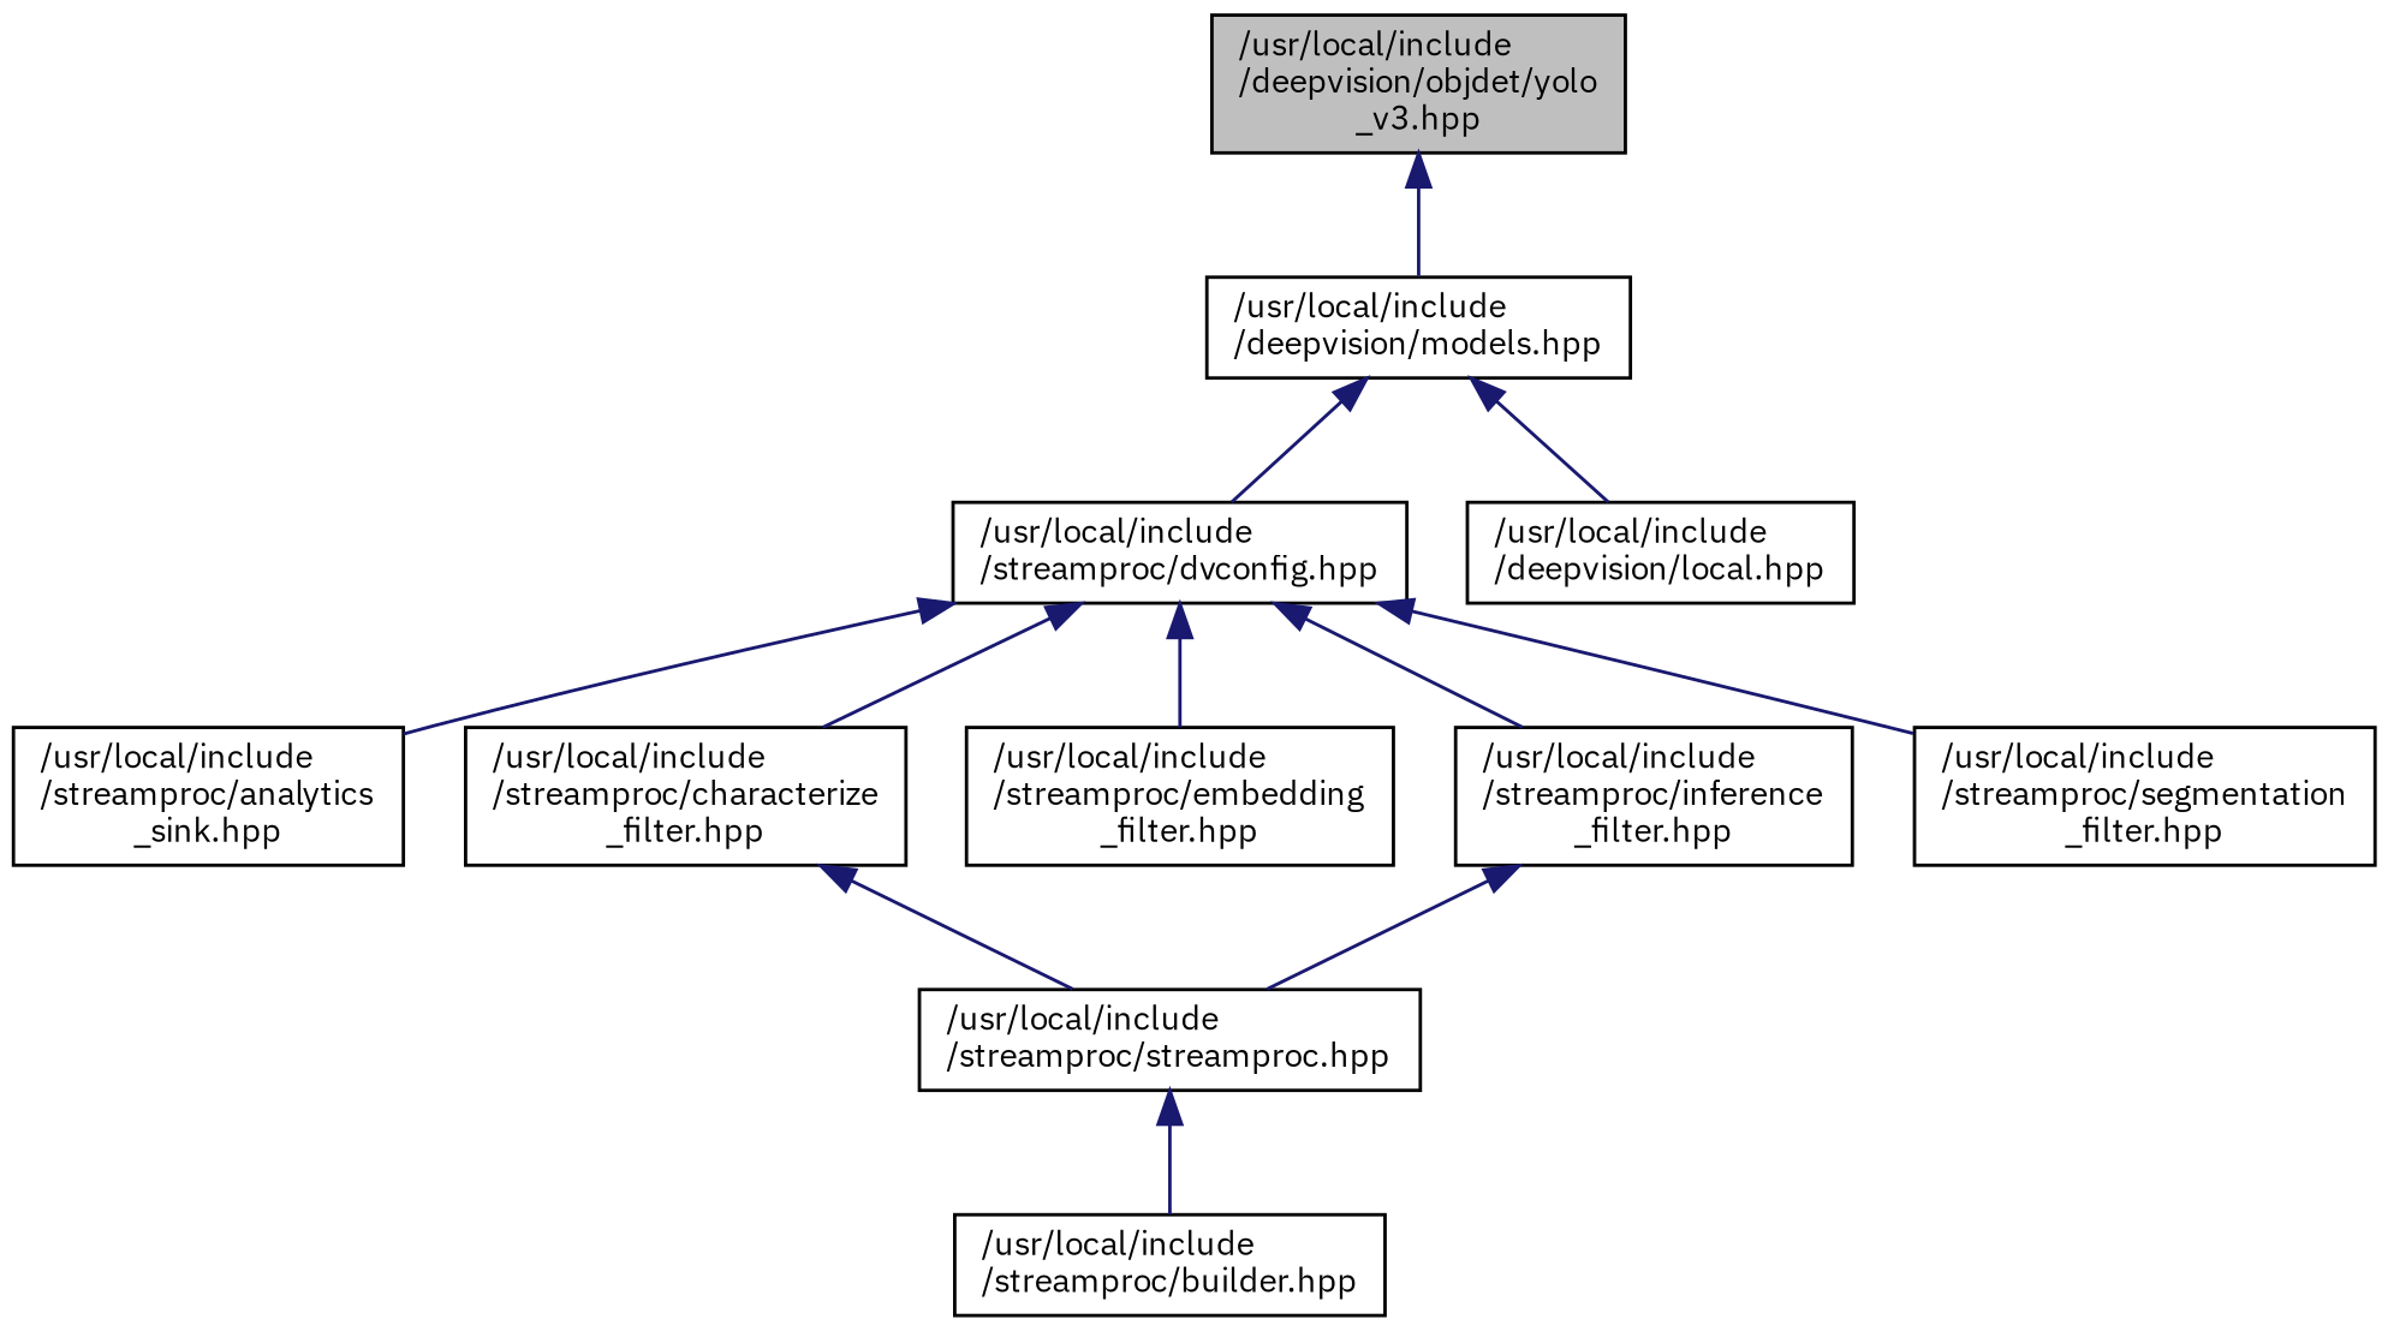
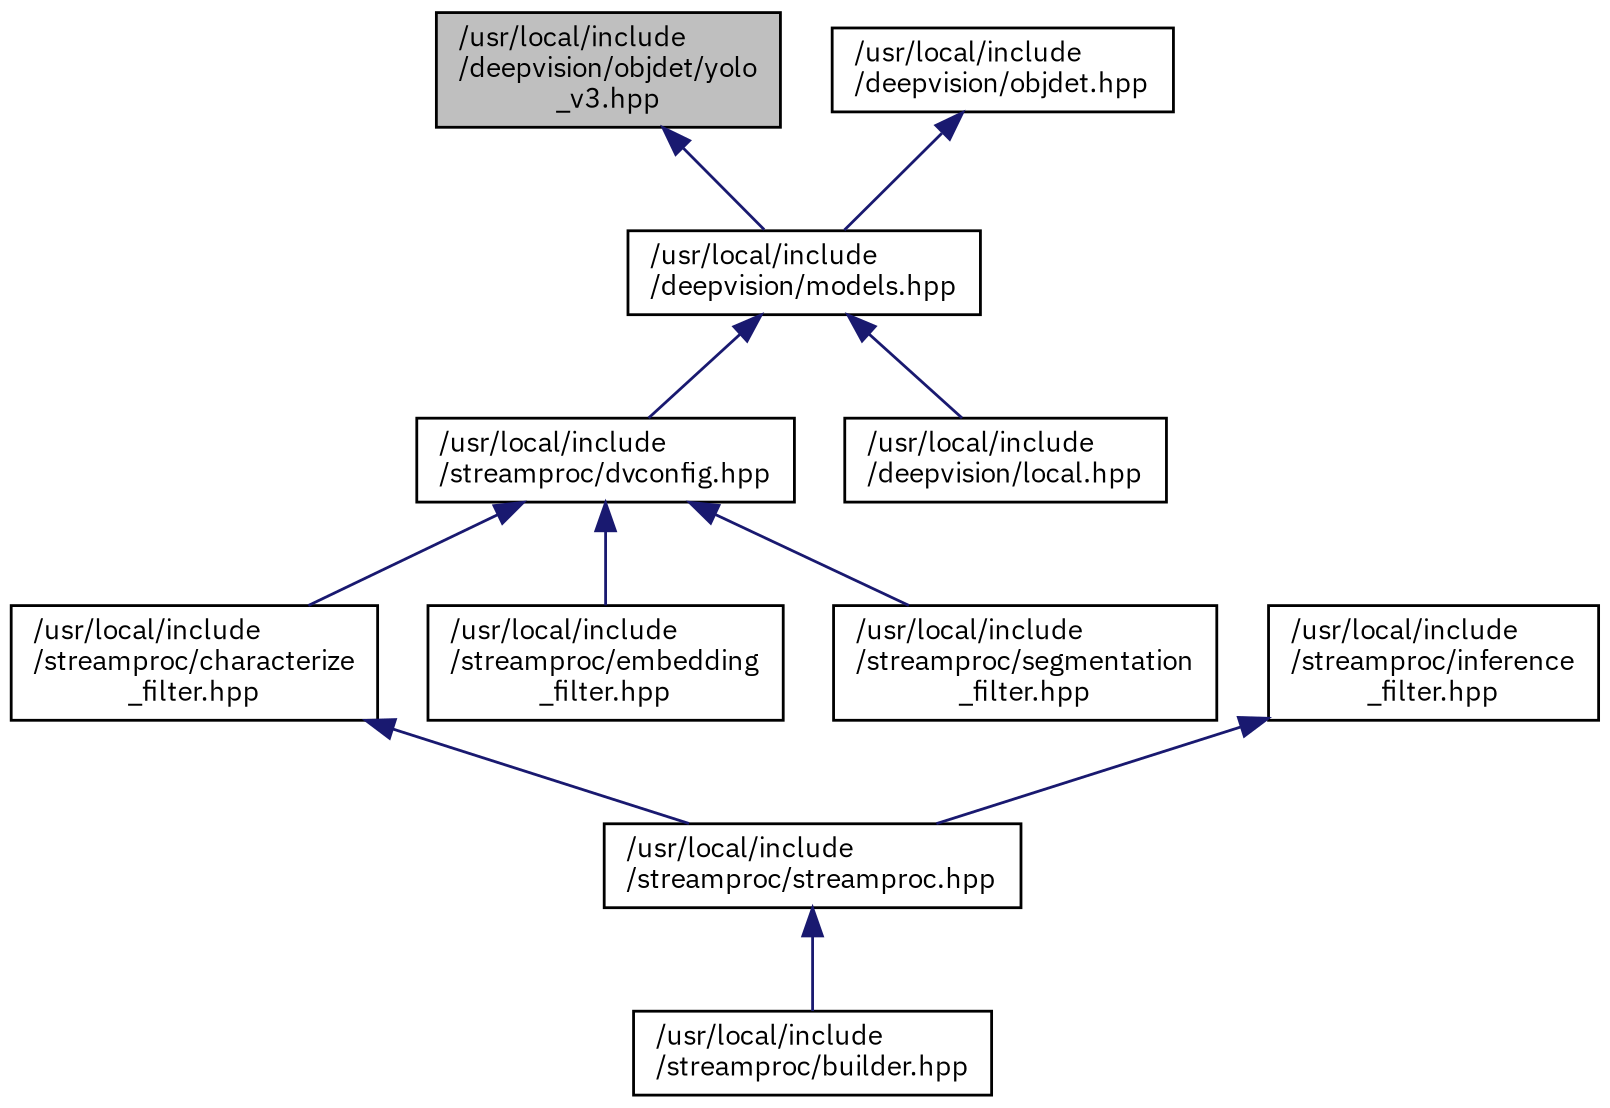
  digraph {
    fontname="IBM Plex Sans"
    node [color=black fillcolor=white fontname="IBM Plex Sans" fontsize=10 shape=record style=filled]
    edge [color=midnightblue dir=back fontname="IBM Plex Sans" fontsize=10 labelfontname=Helvetica labelfontsize=10 style=solid]
    n1 [fillcolor=grey75 fontcolor=black height=0.2 label="/usr/local/include\l/deepvision/objdet/yolo\l_v3.hpp" width=0.4]
    n2 [height=0.2 label="/usr/local/include\l/deepvision/models.hpp" width=0.4]
+   n3 [height=0.2 label="/usr/local/include\l/deepvision/objdet.hpp" width=0.4]
    n4 [height=0.2 label="/usr/local/include\l/streamproc/dvconfig.hpp" width=0.4]
    n5 [height=0.2 label="/usr/local/include\l/deepvision/local.hpp" width=0.4]
-   n6 [height=0.2 label="/usr/local/include\l/streamproc/analytics\l_sink.hpp" width=0.4]
    n7 [height=0.2 label="/usr/local/include\l/streamproc/characterize\l_filter.hpp" width=0.4]
    n8 [height=0.2 label="/usr/local/include\l/streamproc/embedding\l_filter.hpp" width=0.4]
    n9 [height=0.2 label="/usr/local/include\l/streamproc/inference\l_filter.hpp" width=0.4]
    n10 [height=0.2 label="/usr/local/include\l/streamproc/segmentation\l_filter.hpp" width=0.4]
    n11 [height=0.2 label="/usr/local/include\l/streamproc/streamproc.hpp" width=0.4]
    n12 [height=0.2 label="/usr/local/include\l/streamproc/builder.hpp" width=0.4]
    n1 -> n2
    n2 -> n4
    n2 -> n5
-   n4 -> n6
+   n3 -> n2
    n4 -> n7
    n4 -> n8
-   n4 -> n9
    n4 -> n10
    n7 -> n11
    n9 -> n11
    n11 -> n12
  }
